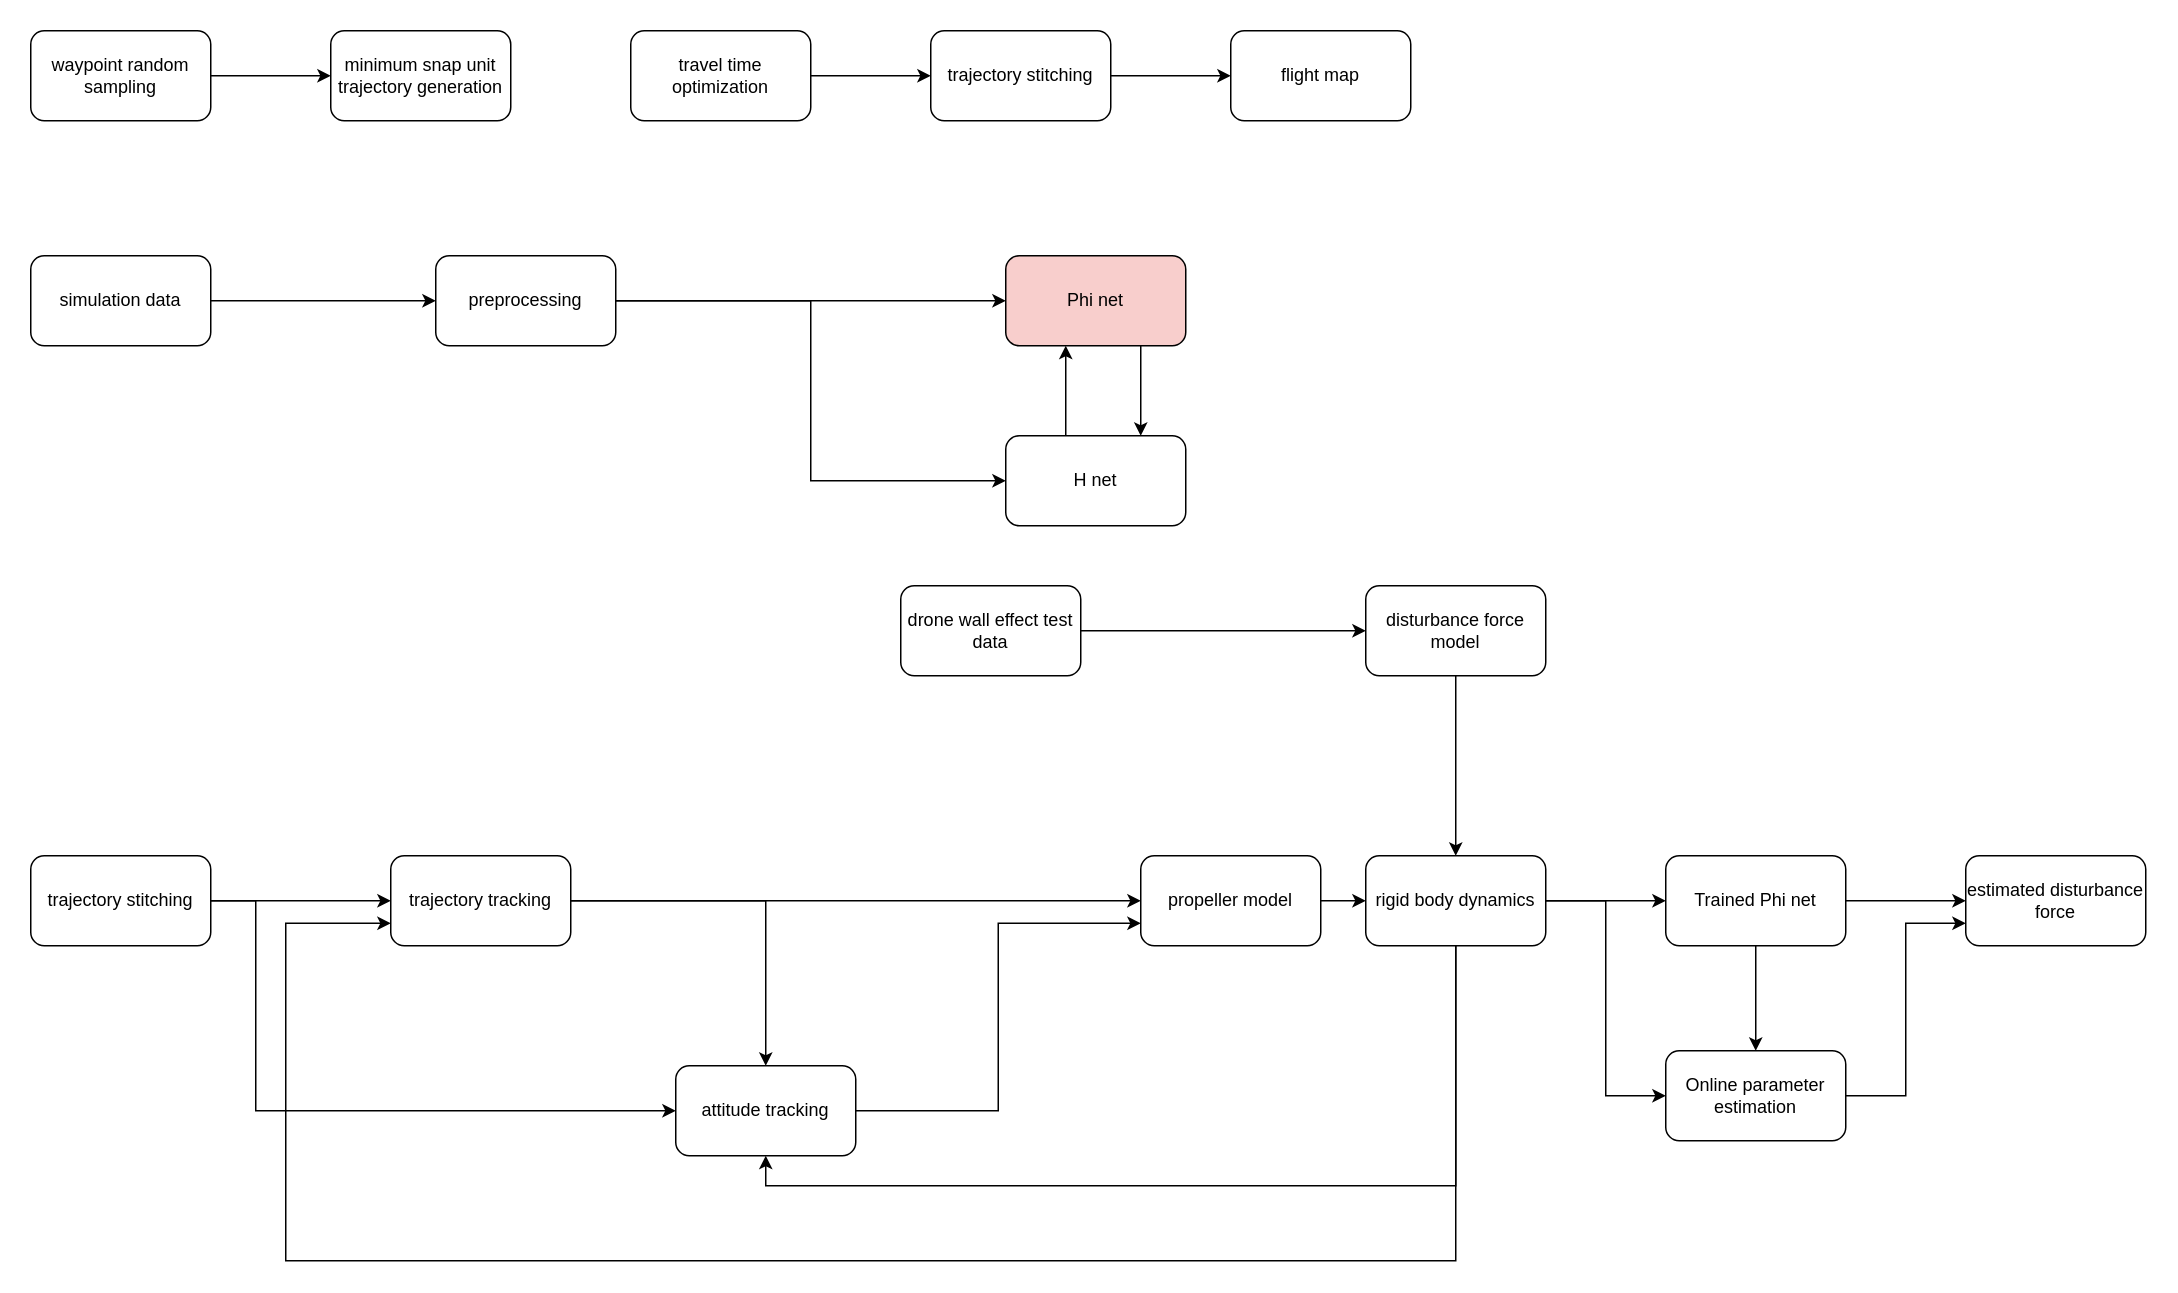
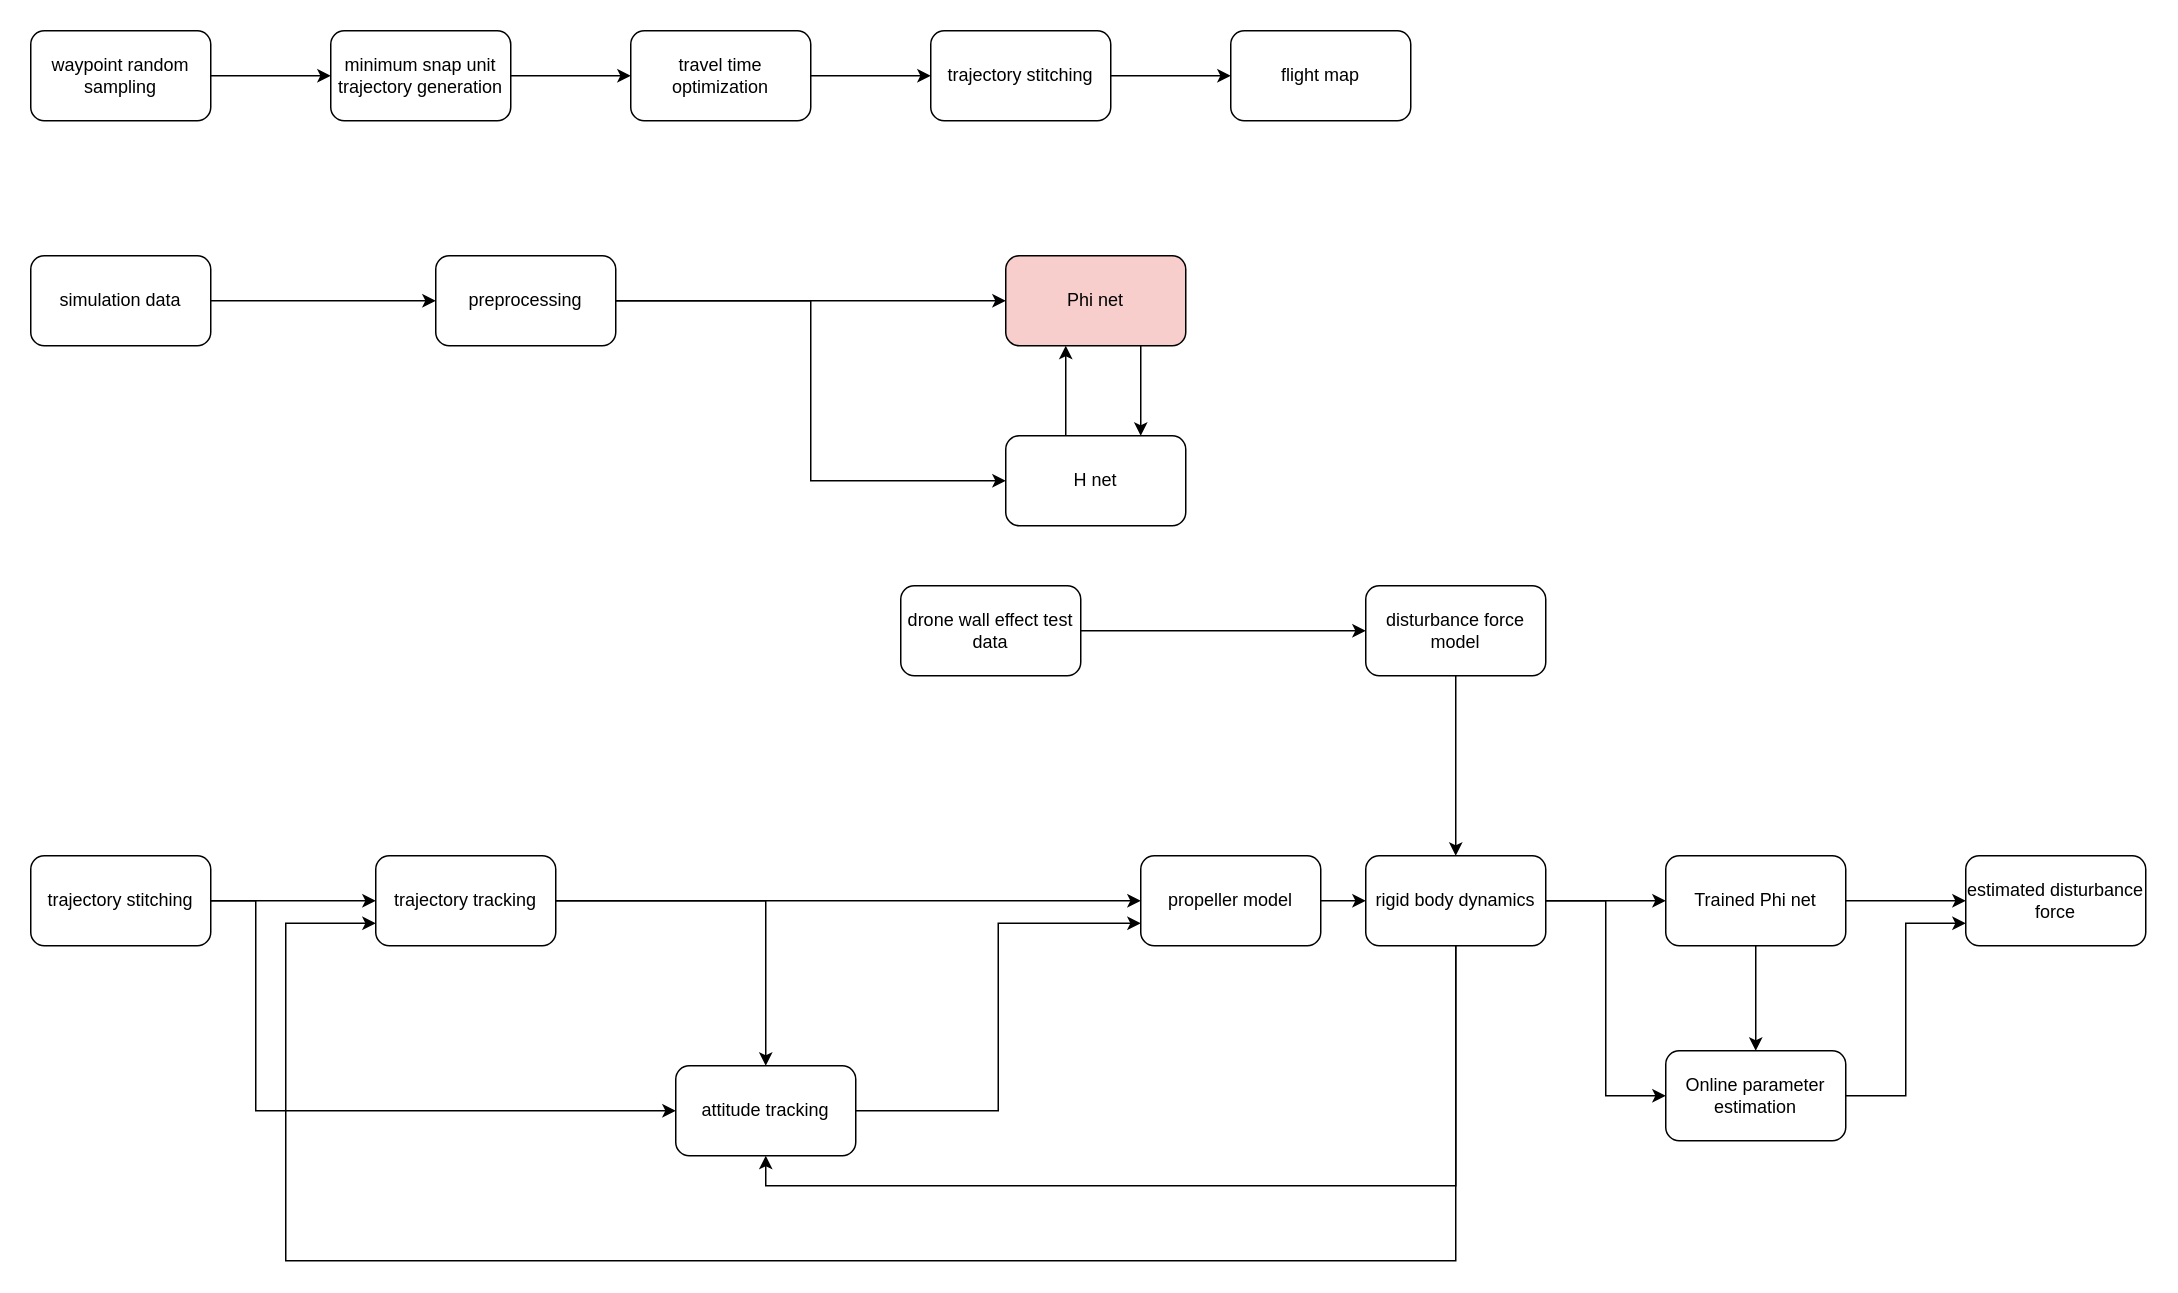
  <mxCell id="0" />
  <mxCell id="1" parent="0" />
  <mxCell id="2" value="" style="edgeStyle=orthogonalEdgeStyle;rounded=0;orthogonalLoop=1;jettySize=auto;html=1;" parent="1" source="4" target="9" edge="1"><mxGeometry relative="1" as="geometry" /></mxCell>
  <mxCell id="3" style="edgeStyle=orthogonalEdgeStyle;rounded=0;orthogonalLoop=1;jettySize=auto;html=1;entryX=0;entryY=0.5;entryDx=0;entryDy=0;" parent="1" source="4" target="11" edge="1"><mxGeometry relative="1" as="geometry" /></mxCell>
- <mxCell id="4" value="trajectory tracking" style="rounded=1;whiteSpace=wrap;html=1;" parent="1" vertex="1"><mxGeometry x="260" y="570" width="120" height="60" as="geometry" /></mxCell>
+ <mxCell id="4" value="trajectory tracking" style="rounded=1;whiteSpace=wrap;html=1;" parent="1" vertex="1"><mxGeometry x="250" y="570" width="120" height="60" as="geometry" /></mxCell>
  <mxCell id="5" style="edgeStyle=orthogonalEdgeStyle;rounded=0;orthogonalLoop=1;jettySize=auto;html=1;entryX=0;entryY=0.5;entryDx=0;entryDy=0;" parent="1" source="7" target="4" edge="1"><mxGeometry relative="1" as="geometry" /></mxCell>
  <mxCell id="6" style="edgeStyle=orthogonalEdgeStyle;rounded=0;orthogonalLoop=1;jettySize=auto;html=1;entryX=0;entryY=0.5;entryDx=0;entryDy=0;" parent="1" source="7" target="9" edge="1"><mxGeometry relative="1" as="geometry"><Array as="points"><mxPoint x="170" y="600" /><mxPoint x="170" y="740" /></Array></mxGeometry></mxCell>
  <mxCell id="7" value="trajectory stitching" style="whiteSpace=wrap;html=1;rounded=1;" parent="1" vertex="1"><mxGeometry x="20" y="570" width="120" height="60" as="geometry" /></mxCell>
  <mxCell id="8" style="edgeStyle=orthogonalEdgeStyle;rounded=0;orthogonalLoop=1;jettySize=auto;html=1;entryX=0;entryY=0.75;entryDx=0;entryDy=0;" parent="1" source="9" target="11" edge="1"><mxGeometry relative="1" as="geometry" /></mxCell>
  <mxCell id="9" value="attitude tracking" style="rounded=1;whiteSpace=wrap;html=1;" parent="1" vertex="1"><mxGeometry x="450" y="710" width="120" height="60" as="geometry" /></mxCell>
  <mxCell id="10" style="edgeStyle=orthogonalEdgeStyle;rounded=0;orthogonalLoop=1;jettySize=auto;html=1;" parent="1" source="11" target="16" edge="1"><mxGeometry relative="1" as="geometry"><mxPoint x="970" y="600" as="targetPoint" /></mxGeometry></mxCell>
  <mxCell id="11" value="propeller model" style="rounded=1;whiteSpace=wrap;html=1;" parent="1" vertex="1"><mxGeometry x="760" y="570" width="120" height="60" as="geometry" /></mxCell>
  <mxCell id="12" style="edgeStyle=orthogonalEdgeStyle;rounded=0;orthogonalLoop=1;jettySize=auto;html=1;entryX=0;entryY=0.75;entryDx=0;entryDy=0;" parent="1" source="16" target="4" edge="1"><mxGeometry relative="1" as="geometry"><mxPoint x="970" y="990" as="targetPoint" /><Array as="points"><mxPoint x="970" y="840" /><mxPoint x="190" y="840" /><mxPoint x="190" y="615" /></Array></mxGeometry></mxCell>
  <mxCell id="13" style="edgeStyle=orthogonalEdgeStyle;rounded=0;orthogonalLoop=1;jettySize=auto;html=1;entryX=0.5;entryY=1;entryDx=0;entryDy=0;" parent="1" source="16" target="9" edge="1"><mxGeometry relative="1" as="geometry"><Array as="points"><mxPoint x="970" y="790" /><mxPoint x="510" y="790" /></Array></mxGeometry></mxCell>
  <mxCell id="14" value="" style="edgeStyle=orthogonalEdgeStyle;rounded=0;orthogonalLoop=1;jettySize=auto;html=1;" parent="1" source="16" target="39" edge="1"><mxGeometry relative="1" as="geometry" /></mxCell>
  <mxCell id="15" style="edgeStyle=orthogonalEdgeStyle;rounded=0;orthogonalLoop=1;jettySize=auto;html=1;entryX=0;entryY=0.5;entryDx=0;entryDy=0;" parent="1" source="16" target="41" edge="1"><mxGeometry relative="1" as="geometry" /></mxCell>
  <mxCell id="16" value="rigid body dynamics" style="rounded=1;whiteSpace=wrap;html=1;" parent="1" vertex="1"><mxGeometry x="910" y="570" width="120" height="60" as="geometry" /></mxCell>
  <mxCell id="17" style="edgeStyle=orthogonalEdgeStyle;rounded=0;orthogonalLoop=1;jettySize=auto;html=1;entryX=0.5;entryY=0;entryDx=0;entryDy=0;" parent="1" source="18" target="16" edge="1"><mxGeometry relative="1" as="geometry" /></mxCell>
  <mxCell id="18" value="disturbance force model" style="rounded=1;whiteSpace=wrap;html=1;" parent="1" vertex="1"><mxGeometry x="910" y="390" width="120" height="60" as="geometry" /></mxCell>
  <mxCell id="19" value="" style="edgeStyle=orthogonalEdgeStyle;rounded=0;orthogonalLoop=1;jettySize=auto;html=1;" parent="1" source="21" target="32" edge="1"><mxGeometry relative="1" as="geometry" /></mxCell>
  <mxCell id="20" style="edgeStyle=orthogonalEdgeStyle;rounded=0;orthogonalLoop=1;jettySize=auto;html=1;entryX=0;entryY=0.5;entryDx=0;entryDy=0;" parent="1" source="21" target="34" edge="1"><mxGeometry relative="1" as="geometry"><mxPoint x="410" y="310" as="targetPoint" /></mxGeometry></mxCell>
  <mxCell id="21" value="preprocessing" style="rounded=1;whiteSpace=wrap;html=1;" parent="1" vertex="1"><mxGeometry x="290" y="170" width="120" height="60" as="geometry" /></mxCell>
  <mxCell id="22" value="" style="edgeStyle=orthogonalEdgeStyle;rounded=0;orthogonalLoop=1;jettySize=auto;html=1;" parent="1" source="23" target="25" edge="1"><mxGeometry relative="1" as="geometry" /></mxCell>
  <mxCell id="23" value="waypoint random sampling" style="rounded=1;whiteSpace=wrap;html=1;" parent="1" vertex="1"><mxGeometry x="20" y="20" width="120" height="60" as="geometry" /></mxCell>
+ <mxCell id="24" value="" style="edgeStyle=orthogonalEdgeStyle;rounded=0;orthogonalLoop=1;jettySize=auto;html=1;" parent="1" source="25" target="27" edge="1"><mxGeometry relative="1" as="geometry" /></mxCell>
  <mxCell id="25" value="minimum snap unit trajectory generation" style="whiteSpace=wrap;html=1;rounded=1;" parent="1" vertex="1"><mxGeometry x="220" y="20" width="120" height="60" as="geometry" /></mxCell>
  <mxCell id="26" value="" style="edgeStyle=orthogonalEdgeStyle;rounded=0;orthogonalLoop=1;jettySize=auto;html=1;" parent="1" source="27" target="29" edge="1"><mxGeometry relative="1" as="geometry" /></mxCell>
  <mxCell id="27" value="travel time optimization" style="whiteSpace=wrap;html=1;rounded=1;" parent="1" vertex="1"><mxGeometry x="420" y="20" width="120" height="60" as="geometry" /></mxCell>
  <mxCell id="28" value="" style="edgeStyle=orthogonalEdgeStyle;rounded=0;orthogonalLoop=1;jettySize=auto;html=1;" parent="1" source="29" target="30" edge="1"><mxGeometry relative="1" as="geometry" /></mxCell>
  <mxCell id="29" value="trajectory stitching" style="whiteSpace=wrap;html=1;rounded=1;" parent="1" vertex="1"><mxGeometry x="620" y="20" width="120" height="60" as="geometry" /></mxCell>
  <mxCell id="30" value="flight map" style="whiteSpace=wrap;html=1;rounded=1;" parent="1" vertex="1"><mxGeometry x="820" y="20" width="120" height="60" as="geometry" /></mxCell>
  <mxCell id="31" style="edgeStyle=orthogonalEdgeStyle;rounded=0;orthogonalLoop=1;jettySize=auto;html=1;entryX=0.75;entryY=0;entryDx=0;entryDy=0;" parent="1" source="32" target="34" edge="1"><mxGeometry relative="1" as="geometry"><Array as="points"><mxPoint x="760" y="250" /><mxPoint x="760" y="250" /></Array></mxGeometry></mxCell>
  <mxCell id="32" value="Phi net" style="whiteSpace=wrap;html=1;rounded=1;fillColor=#f8cecc;" parent="1" vertex="1"><mxGeometry x="670" y="170" width="120" height="60" as="geometry" /></mxCell>
  <mxCell id="33" value="" style="edgeStyle=orthogonalEdgeStyle;rounded=0;orthogonalLoop=1;jettySize=auto;html=1;" parent="1" source="34" target="32" edge="1"><mxGeometry relative="1" as="geometry"><Array as="points"><mxPoint x="710" y="260" /><mxPoint x="710" y="260" /></Array></mxGeometry></mxCell>
  <mxCell id="34" value="H net" style="whiteSpace=wrap;html=1;rounded=1;" parent="1" vertex="1"><mxGeometry x="670" y="290" width="120" height="60" as="geometry" /></mxCell>
  <mxCell id="35" style="edgeStyle=orthogonalEdgeStyle;rounded=0;orthogonalLoop=1;jettySize=auto;html=1;entryX=0;entryY=0.5;entryDx=0;entryDy=0;" parent="1" source="36" target="21" edge="1"><mxGeometry relative="1" as="geometry" /></mxCell>
  <mxCell id="36" value="simulation data" style="rounded=1;whiteSpace=wrap;html=1;" parent="1" vertex="1"><mxGeometry x="20" y="170" width="120" height="60" as="geometry" /></mxCell>
  <mxCell id="37" value="" style="edgeStyle=orthogonalEdgeStyle;rounded=0;orthogonalLoop=1;jettySize=auto;html=1;" parent="1" source="39" target="41" edge="1"><mxGeometry relative="1" as="geometry" /></mxCell>
  <mxCell id="38" value="" style="edgeStyle=orthogonalEdgeStyle;rounded=0;orthogonalLoop=1;jettySize=auto;html=1;" parent="1" source="39" target="42" edge="1"><mxGeometry relative="1" as="geometry" /></mxCell>
  <mxCell id="39" value="Trained Phi net" style="whiteSpace=wrap;html=1;rounded=1;" parent="1" vertex="1"><mxGeometry x="1110" y="570" width="120" height="60" as="geometry" /></mxCell>
  <mxCell id="40" style="edgeStyle=orthogonalEdgeStyle;rounded=0;orthogonalLoop=1;jettySize=auto;html=1;entryX=0;entryY=0.75;entryDx=0;entryDy=0;" parent="1" source="41" target="42" edge="1"><mxGeometry relative="1" as="geometry" /></mxCell>
  <mxCell id="41" value="Online parameter estimation" style="whiteSpace=wrap;html=1;rounded=1;" parent="1" vertex="1"><mxGeometry x="1110" y="700" width="120" height="60" as="geometry" /></mxCell>
  <mxCell id="42" value="estimated disturbance force" style="whiteSpace=wrap;html=1;rounded=1;" parent="1" vertex="1"><mxGeometry x="1310" y="570" width="120" height="60" as="geometry" /></mxCell>
  <mxCell id="43" style="edgeStyle=orthogonalEdgeStyle;rounded=0;orthogonalLoop=1;jettySize=auto;html=1;entryX=0;entryY=0.5;entryDx=0;entryDy=0;" edge="1" parent="1" source="44" target="18"><mxGeometry relative="1" as="geometry" /></mxCell>
  <mxCell id="44" value="drone wall effect test data" style="rounded=1;whiteSpace=wrap;html=1;" vertex="1" parent="1"><mxGeometry x="600" y="390" width="120" height="60" as="geometry" /></mxCell>
